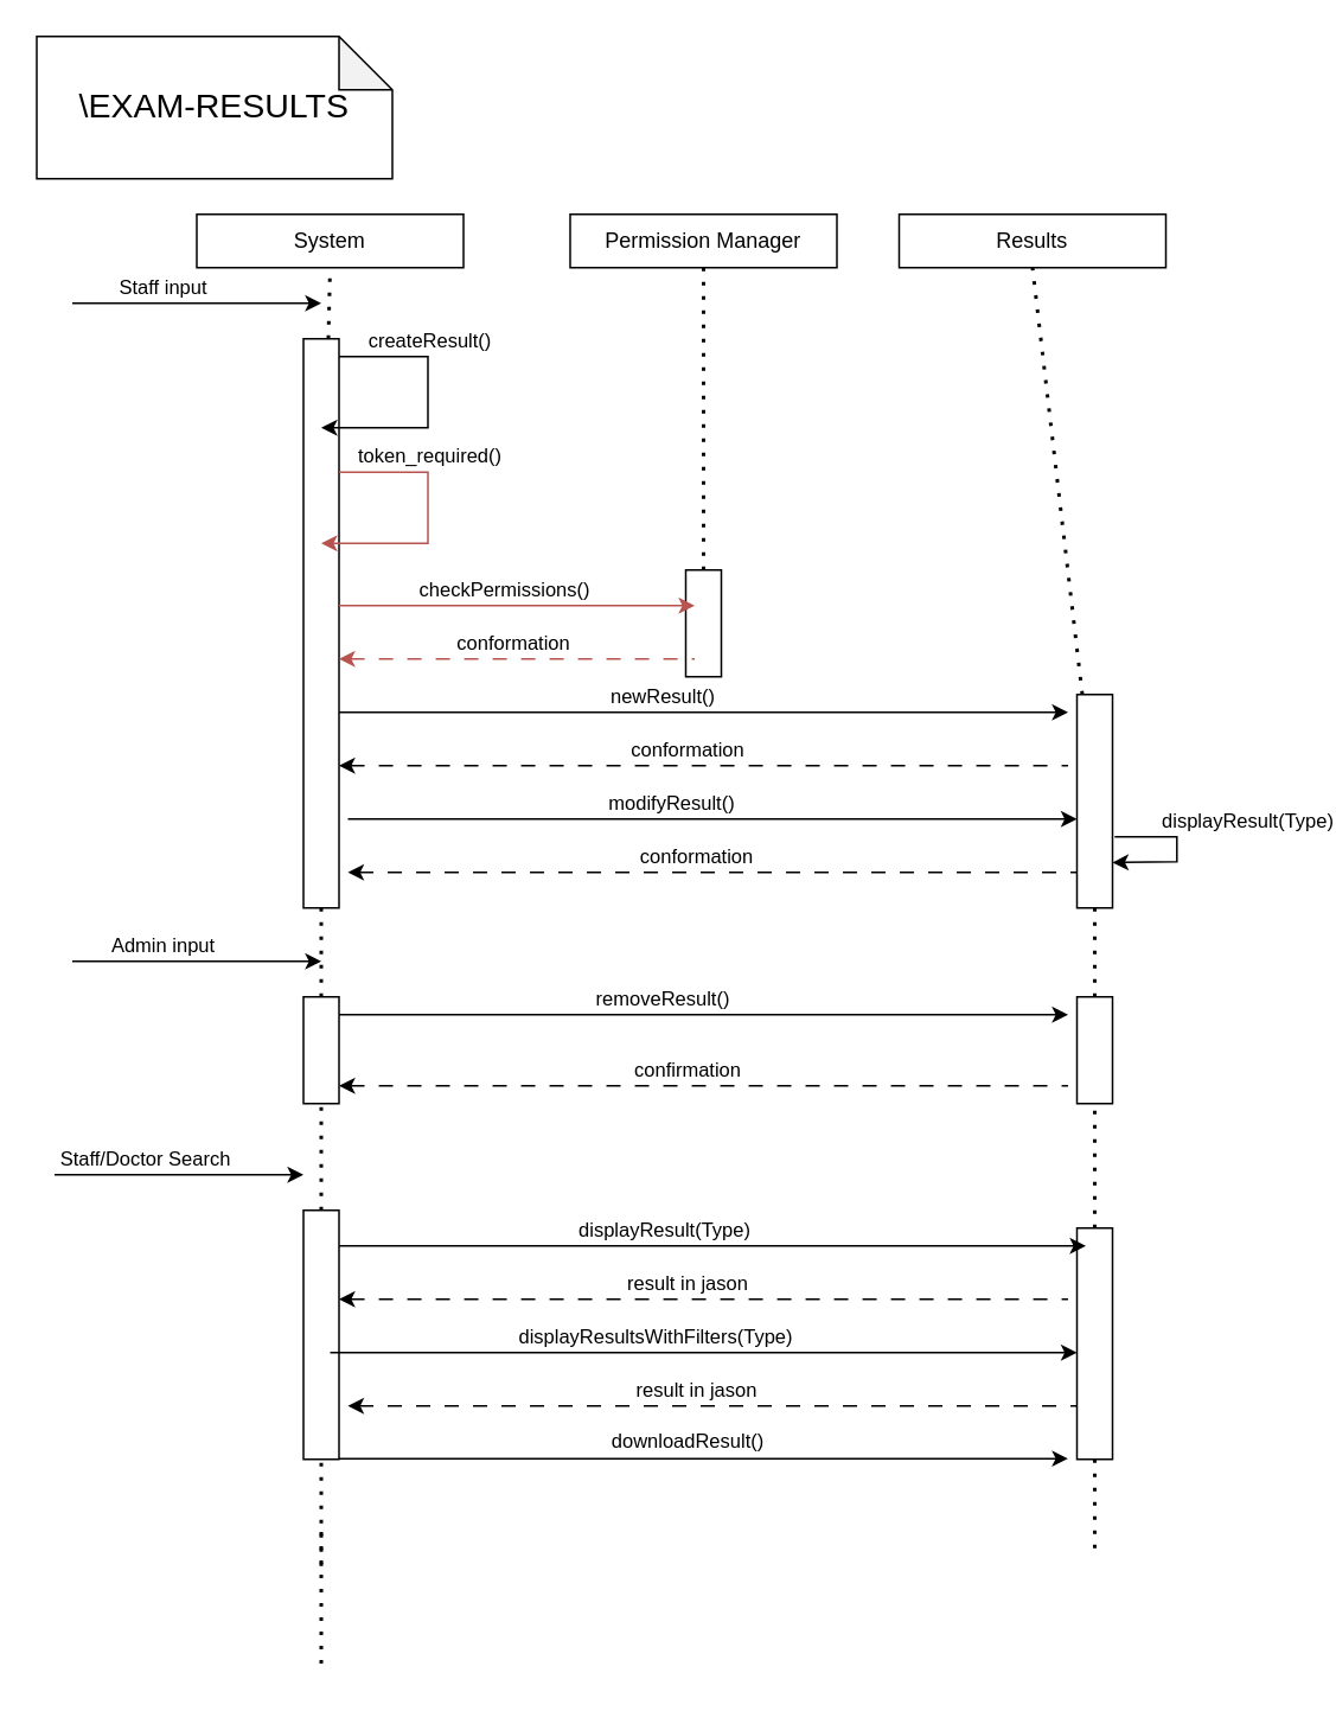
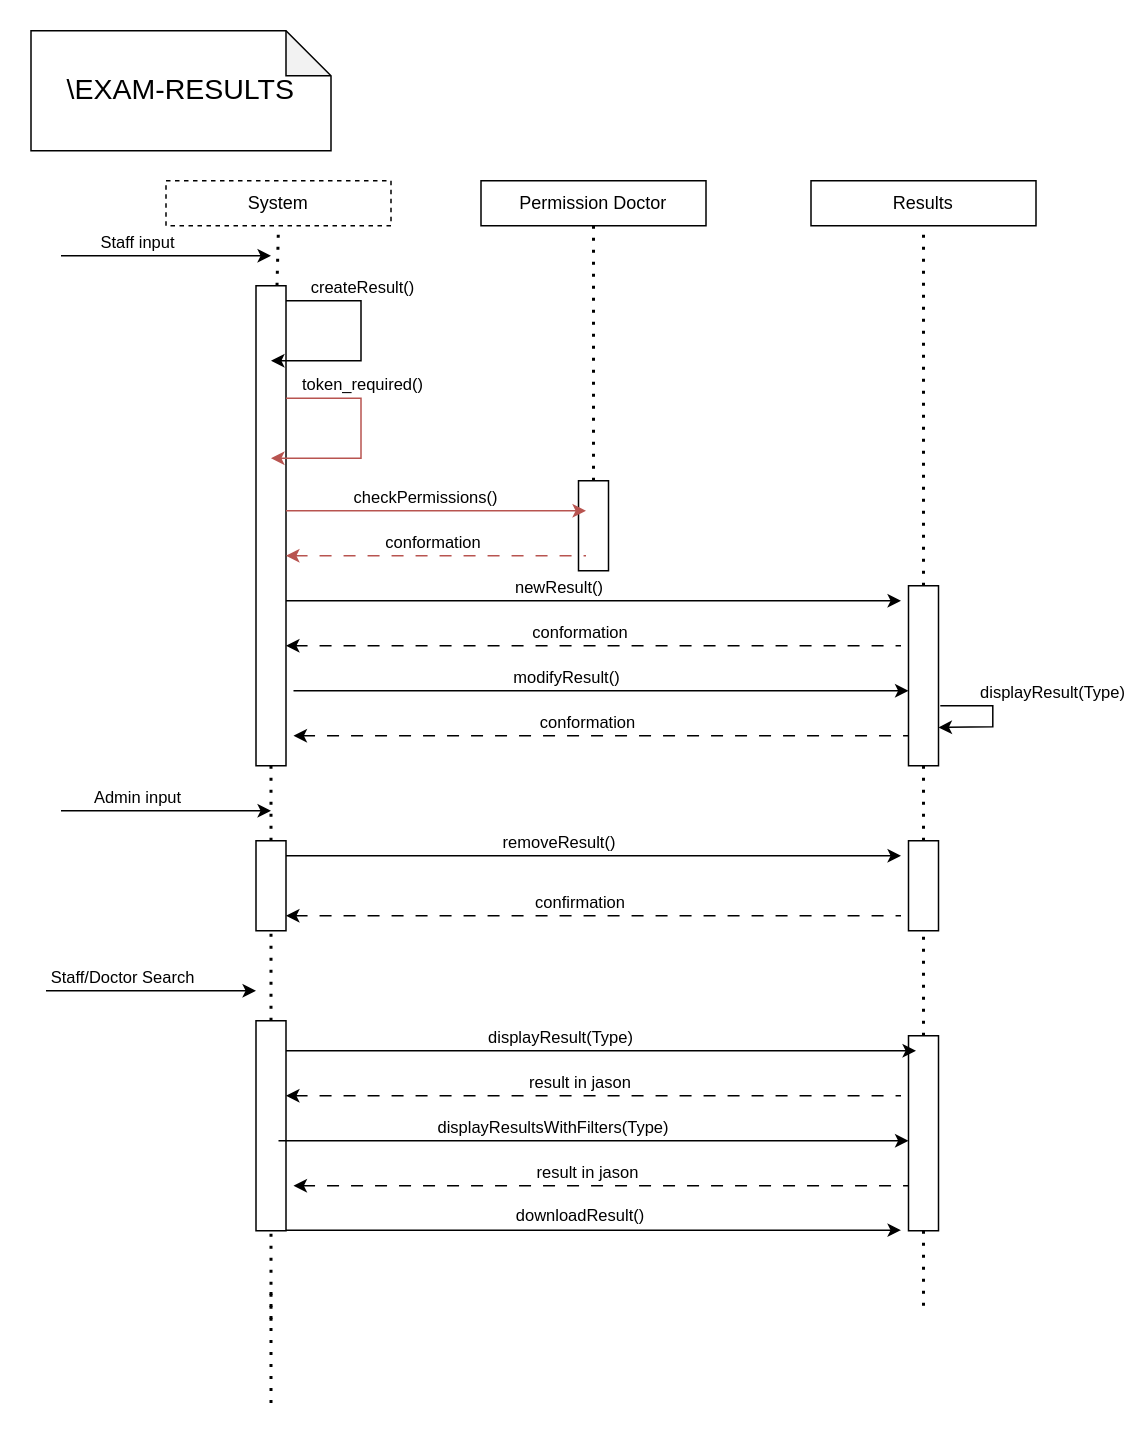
  <mxCell id="0" />
  <mxCell id="1" parent="0" />
  <mxCell id="2" value="" style="rounded=0;whiteSpace=wrap;html=1;" parent="1" vertex="1"><mxGeometry x="385" y="320" width="20" height="60" as="geometry" /></mxCell>
  <mxCell id="3" value="" style="rounded=0;whiteSpace=wrap;html=1;" parent="1" vertex="1"><mxGeometry x="170" y="190" width="20" height="320" as="geometry" /></mxCell>
- <mxCell id="4" value="System" style="rounded=0;whiteSpace=wrap;html=1;" parent="1" vertex="1"><mxGeometry x="110" y="120" width="150" height="30" as="geometry" /></mxCell>
+ <mxCell id="4" value="System" style="rounded=0;whiteSpace=wrap;html=1;dashed=1;" parent="1" vertex="1"><mxGeometry x="110" y="120" width="150" height="30" as="geometry" /></mxCell>
  <mxCell id="5" value="" style="endArrow=none;dashed=1;html=1;dashPattern=1 3;strokeWidth=2;rounded=0;entryX=0.5;entryY=1;entryDx=0;entryDy=0;" parent="1" source="3" target="4" edge="1"><mxGeometry width="50" height="50" relative="1" as="geometry"><mxPoint x="185" y="610" as="sourcePoint" /><mxPoint x="450" y="290" as="targetPoint" /></mxGeometry></mxCell>
  <mxCell id="6" value="&lt;font style=&quot;font-size: 19px;&quot;&gt;\EXAM-RESULTS&lt;/font&gt;" style="shape=note;whiteSpace=wrap;html=1;backgroundOutline=1;darkOpacity=0.05;" parent="1" vertex="1"><mxGeometry x="20" y="20" width="200" height="80" as="geometry" /></mxCell>
  <mxCell id="7" value="" style="endArrow=classic;html=1;rounded=0;" parent="1" edge="1"><mxGeometry width="50" height="50" relative="1" as="geometry"><mxPoint x="40" y="170" as="sourcePoint" /><mxPoint x="180" y="170" as="targetPoint" /></mxGeometry></mxCell>
  <mxCell id="8" value="Staff input" style="edgeLabel;html=1;align=center;verticalAlign=middle;resizable=0;points=[];" parent="7" vertex="1" connectable="0"><mxGeometry x="-0.612" y="-2" relative="1" as="geometry"><mxPoint x="23" y="-12" as="offset" /></mxGeometry></mxCell>
  <mxCell id="9" value="" style="endArrow=classic;html=1;rounded=0;" parent="1" edge="1"><mxGeometry width="50" height="50" relative="1" as="geometry"><mxPoint x="190" y="200" as="sourcePoint" /><mxPoint x="180" y="240" as="targetPoint" /><Array as="points"><mxPoint x="240" y="200" /><mxPoint x="240" y="240" /></Array></mxGeometry></mxCell>
  <mxCell id="10" value="createResult()" style="edgeLabel;html=1;align=center;verticalAlign=middle;resizable=0;points=[];" parent="9" vertex="1" connectable="0"><mxGeometry x="-0.612" y="-2" relative="1" as="geometry"><mxPoint x="21" y="-12" as="offset" /></mxGeometry></mxCell>
  <mxCell id="11" value="" style="endArrow=classic;html=1;rounded=0;" parent="1" edge="1"><mxGeometry width="50" height="50" relative="1" as="geometry"><mxPoint x="190" y="400" as="sourcePoint" /><mxPoint x="600" y="400" as="targetPoint" /></mxGeometry></mxCell>
  <mxCell id="12" value="newResult()" style="edgeLabel;html=1;align=center;verticalAlign=middle;resizable=0;points=[];" parent="11" vertex="1" connectable="0"><mxGeometry x="-0.612" y="-2" relative="1" as="geometry"><mxPoint x="101" y="-12" as="offset" /></mxGeometry></mxCell>
  <mxCell id="13" value="" style="endArrow=none;html=1;rounded=0;dashed=1;dashPattern=8 8;startArrow=classic;startFill=1;endFill=0;" parent="1" edge="1"><mxGeometry width="50" height="50" relative="1" as="geometry"><mxPoint x="190" y="430" as="sourcePoint" /><mxPoint x="600" y="430" as="targetPoint" /></mxGeometry></mxCell>
  <mxCell id="14" value="conformation" style="edgeLabel;html=1;align=center;verticalAlign=middle;resizable=0;points=[];" parent="13" vertex="1" connectable="0"><mxGeometry x="0.297" y="2" relative="1" as="geometry"><mxPoint x="-71" y="-8" as="offset" /></mxGeometry></mxCell>
  <mxCell id="15" value="" style="endArrow=none;dashed=1;html=1;dashPattern=1 3;strokeWidth=2;rounded=0;entryX=0.5;entryY=1;entryDx=0;entryDy=0;" parent="1" source="38" target="3" edge="1"><mxGeometry width="50" height="50" relative="1" as="geometry"><mxPoint x="180" y="860.833" as="sourcePoint" /><mxPoint x="185" y="150" as="targetPoint" /></mxGeometry></mxCell>
- <mxCell id="16" value="Results" style="rounded=0;whiteSpace=wrap;html=1;" parent="1" vertex="1"><mxGeometry x="505" y="120" width="150" height="30" as="geometry" /></mxCell>
+ <mxCell id="16" value="Results" style="rounded=0;whiteSpace=wrap;html=1;" parent="1" vertex="1"><mxGeometry x="540" y="120" width="150" height="30" as="geometry" /></mxCell>
  <mxCell id="17" value="" style="endArrow=none;dashed=1;html=1;dashPattern=1 3;strokeWidth=2;rounded=0;entryX=0.5;entryY=1;entryDx=0;entryDy=0;" parent="1" source="19" target="16" edge="1"><mxGeometry width="50" height="50" relative="1" as="geometry"><mxPoint x="615" y="660" as="sourcePoint" /><mxPoint x="610" y="260" as="targetPoint" /></mxGeometry></mxCell>
  <mxCell id="18" value="" style="endArrow=none;dashed=1;html=1;dashPattern=1 3;strokeWidth=2;rounded=0;entryX=0.5;entryY=1;entryDx=0;entryDy=0;" parent="1" source="51" target="19" edge="1"><mxGeometry width="50" height="50" relative="1" as="geometry"><mxPoint x="620" y="820" as="sourcePoint" /><mxPoint x="615" y="150" as="targetPoint" /></mxGeometry></mxCell>
  <mxCell id="19" value="" style="rounded=0;whiteSpace=wrap;html=1;" parent="1" vertex="1"><mxGeometry x="605" y="390" width="20" height="120" as="geometry" /></mxCell>
  <mxCell id="20" value="" style="endArrow=classic;html=1;rounded=0;fillColor=#f8cecc;strokeColor=#b85450;" parent="1" edge="1"><mxGeometry width="50" height="50" relative="1" as="geometry"><mxPoint x="190" y="265" as="sourcePoint" /><mxPoint x="180" y="305" as="targetPoint" /><Array as="points"><mxPoint x="240" y="265" /><mxPoint x="240" y="305" /></Array></mxGeometry></mxCell>
  <mxCell id="21" value="token_required()" style="edgeLabel;html=1;align=center;verticalAlign=middle;resizable=0;points=[];" parent="20" vertex="1" connectable="0"><mxGeometry x="-0.612" y="-2" relative="1" as="geometry"><mxPoint x="21" y="-12" as="offset" /></mxGeometry></mxCell>
- <mxCell id="22" value="Permission Manager" style="rounded=0;whiteSpace=wrap;html=1;" parent="1" vertex="1"><mxGeometry x="320" y="120" width="150" height="30" as="geometry" /></mxCell>
+ <mxCell id="22" value="Permission Doctor" style="rounded=0;whiteSpace=wrap;html=1;" parent="1" vertex="1"><mxGeometry x="320" y="120" width="150" height="30" as="geometry" /></mxCell>
  <mxCell id="23" value="" style="endArrow=none;dashed=1;html=1;dashPattern=1 3;strokeWidth=2;rounded=0;entryX=0.5;entryY=1;entryDx=0;entryDy=0;" parent="1" source="2" target="22" edge="1"><mxGeometry width="50" height="50" relative="1" as="geometry"><mxPoint x="400" y="610" as="sourcePoint" /><mxPoint x="390" y="260" as="targetPoint" /></mxGeometry></mxCell>
  <mxCell id="24" value="" style="endArrow=classic;html=1;rounded=0;fillColor=#f8cecc;strokeColor=#b85450;" parent="1" edge="1"><mxGeometry width="50" height="50" relative="1" as="geometry"><mxPoint x="190" y="340" as="sourcePoint" /><mxPoint x="390" y="340" as="targetPoint" /></mxGeometry></mxCell>
  <mxCell id="25" value="checkPermissions()" style="edgeLabel;html=1;align=center;verticalAlign=middle;resizable=0;points=[];" parent="24" vertex="1" connectable="0"><mxGeometry x="-0.612" y="-2" relative="1" as="geometry"><mxPoint x="53" y="-12" as="offset" /></mxGeometry></mxCell>
  <mxCell id="26" value="" style="endArrow=none;html=1;rounded=0;dashed=1;dashPattern=8 8;startArrow=classic;startFill=1;endFill=0;fillColor=#f8cecc;strokeColor=#b85450;" parent="1" edge="1"><mxGeometry width="50" height="50" relative="1" as="geometry"><mxPoint x="190" y="370" as="sourcePoint" /><mxPoint x="390" y="370" as="targetPoint" /></mxGeometry></mxCell>
  <mxCell id="27" value="conformation" style="edgeLabel;html=1;align=center;verticalAlign=middle;resizable=0;points=[];" parent="26" vertex="1" connectable="0"><mxGeometry x="0.297" y="2" relative="1" as="geometry"><mxPoint x="-33" y="-8" as="offset" /></mxGeometry></mxCell>
  <mxCell id="28" value="" style="endArrow=none;dashed=1;html=1;dashPattern=1 3;strokeWidth=2;rounded=0;entryX=0.5;entryY=1;entryDx=0;entryDy=0;exitX=0.5;exitY=1;exitDx=0;exitDy=0;" parent="1" source="2" target="2" edge="1"><mxGeometry width="50" height="50" relative="1" as="geometry"><mxPoint x="395" y="480" as="sourcePoint" /><mxPoint x="395" y="150" as="targetPoint" /></mxGeometry></mxCell>
  <mxCell id="29" value="" style="endArrow=classic;html=1;rounded=0;" parent="1" edge="1"><mxGeometry width="50" height="50" relative="1" as="geometry"><mxPoint x="40" y="540" as="sourcePoint" /><mxPoint x="180" y="540" as="targetPoint" /></mxGeometry></mxCell>
  <mxCell id="30" value="Admin input" style="edgeLabel;html=1;align=center;verticalAlign=middle;resizable=0;points=[];" parent="29" vertex="1" connectable="0"><mxGeometry x="-0.612" y="-2" relative="1" as="geometry"><mxPoint x="23" y="-12" as="offset" /></mxGeometry></mxCell>
  <mxCell id="31" value="" style="endArrow=classic;html=1;rounded=0;" parent="1" edge="1"><mxGeometry width="50" height="50" relative="1" as="geometry"><mxPoint x="190" y="570" as="sourcePoint" /><mxPoint x="600" y="570" as="targetPoint" /></mxGeometry></mxCell>
  <mxCell id="32" value="removeResult()" style="edgeLabel;html=1;align=center;verticalAlign=middle;resizable=0;points=[];" parent="31" vertex="1" connectable="0"><mxGeometry x="-0.612" y="-2" relative="1" as="geometry"><mxPoint x="101" y="-12" as="offset" /></mxGeometry></mxCell>
  <mxCell id="33" value="" style="endArrow=none;html=1;rounded=0;dashed=1;dashPattern=8 8;startArrow=classic;startFill=1;endFill=0;" parent="1" edge="1"><mxGeometry width="50" height="50" relative="1" as="geometry"><mxPoint x="190" y="610" as="sourcePoint" /><mxPoint x="600" y="610" as="targetPoint" /></mxGeometry></mxCell>
  <mxCell id="34" value="confirmation" style="edgeLabel;html=1;align=center;verticalAlign=middle;resizable=0;points=[];" parent="33" vertex="1" connectable="0"><mxGeometry x="0.297" y="2" relative="1" as="geometry"><mxPoint x="-71" y="-8" as="offset" /></mxGeometry></mxCell>
  <mxCell id="35" value="" style="endArrow=none;dashed=1;html=1;dashPattern=1 3;strokeWidth=2;rounded=0;entryX=0.5;entryY=1;entryDx=0;entryDy=0;" parent="1" target="36" edge="1"><mxGeometry width="50" height="50" relative="1" as="geometry"><mxPoint x="615" y="870" as="sourcePoint" /><mxPoint x="615" y="450" as="targetPoint" /></mxGeometry></mxCell>
  <mxCell id="36" value="" style="rounded=0;whiteSpace=wrap;html=1;" parent="1" vertex="1"><mxGeometry x="605" y="690" width="20" height="130" as="geometry" /></mxCell>
  <mxCell id="37" value="" style="endArrow=none;dashed=1;html=1;dashPattern=1 3;strokeWidth=2;rounded=0;entryX=0.5;entryY=1;entryDx=0;entryDy=0;" parent="1" source="40" target="38" edge="1"><mxGeometry width="50" height="50" relative="1" as="geometry"><mxPoint x="180" y="860.833" as="sourcePoint" /><mxPoint x="180" y="450" as="targetPoint" /></mxGeometry></mxCell>
  <mxCell id="38" value="" style="rounded=0;whiteSpace=wrap;html=1;" parent="1" vertex="1"><mxGeometry x="170" y="560" width="20" height="60" as="geometry" /></mxCell>
  <mxCell id="39" value="" style="endArrow=none;dashed=1;html=1;dashPattern=1 3;strokeWidth=2;rounded=0;entryX=0.5;entryY=1;entryDx=0;entryDy=0;" parent="1" target="40" edge="1"><mxGeometry width="50" height="50" relative="1" as="geometry"><mxPoint x="180" y="880" as="sourcePoint" /><mxPoint x="180" y="560" as="targetPoint" /></mxGeometry></mxCell>
  <mxCell id="40" value="" style="rounded=0;whiteSpace=wrap;html=1;" parent="1" vertex="1"><mxGeometry x="170" y="680" width="20" height="140" as="geometry" /></mxCell>
  <mxCell id="41" value="" style="endArrow=none;dashed=1;html=1;dashPattern=1 3;strokeWidth=2;rounded=0;entryX=0.5;entryY=1;entryDx=0;entryDy=0;" parent="1" edge="1"><mxGeometry width="50" height="50" relative="1" as="geometry"><mxPoint x="180" y="860.833" as="sourcePoint" /><mxPoint x="180" y="940" as="targetPoint" /></mxGeometry></mxCell>
  <mxCell id="42" value="" style="endArrow=classic;html=1;rounded=0;" parent="1" edge="1"><mxGeometry width="50" height="50" relative="1" as="geometry"><mxPoint x="30" y="660" as="sourcePoint" /><mxPoint x="170" y="660" as="targetPoint" /></mxGeometry></mxCell>
  <mxCell id="43" value="Staff/Doctor Search" style="edgeLabel;html=1;align=center;verticalAlign=middle;resizable=0;points=[];" parent="42" vertex="1" connectable="0"><mxGeometry x="-0.612" y="-2" relative="1" as="geometry"><mxPoint x="23" y="-12" as="offset" /></mxGeometry></mxCell>
  <mxCell id="44" value="" style="endArrow=classic;html=1;rounded=0;" parent="1" edge="1"><mxGeometry width="50" height="50" relative="1" as="geometry"><mxPoint x="185" y="760" as="sourcePoint" /><mxPoint x="605" y="760" as="targetPoint" /></mxGeometry></mxCell>
  <mxCell id="45" value="displayResultsWithFilters(Type)" style="edgeLabel;html=1;align=center;verticalAlign=middle;resizable=0;points=[];" parent="44" vertex="1" connectable="0"><mxGeometry x="-0.612" y="-2" relative="1" as="geometry"><mxPoint x="101" y="-12" as="offset" /></mxGeometry></mxCell>
  <mxCell id="46" value="" style="endArrow=classic;html=1;rounded=0;" edge="1" parent="1"><mxGeometry width="50" height="50" relative="1" as="geometry"><mxPoint x="195" y="460" as="sourcePoint" /><mxPoint x="605" y="460" as="targetPoint" /></mxGeometry></mxCell>
  <mxCell id="47" value="modifyResult()" style="edgeLabel;html=1;align=center;verticalAlign=middle;resizable=0;points=[];" vertex="1" connectable="0" parent="46"><mxGeometry x="-0.612" y="-2" relative="1" as="geometry"><mxPoint x="101" y="-12" as="offset" /></mxGeometry></mxCell>
  <mxCell id="48" value="" style="endArrow=none;html=1;rounded=0;dashed=1;dashPattern=8 8;startArrow=classic;startFill=1;endFill=0;" edge="1" parent="1"><mxGeometry width="50" height="50" relative="1" as="geometry"><mxPoint x="195" y="490" as="sourcePoint" /><mxPoint x="605" y="490" as="targetPoint" /></mxGeometry></mxCell>
  <mxCell id="49" value="conformation" style="edgeLabel;html=1;align=center;verticalAlign=middle;resizable=0;points=[];" vertex="1" connectable="0" parent="48"><mxGeometry x="0.297" y="2" relative="1" as="geometry"><mxPoint x="-71" y="-8" as="offset" /></mxGeometry></mxCell>
  <mxCell id="50" value="" style="endArrow=none;dashed=1;html=1;dashPattern=1 3;strokeWidth=2;rounded=0;entryX=0.5;entryY=1;entryDx=0;entryDy=0;" edge="1" parent="1" source="36" target="51"><mxGeometry width="50" height="50" relative="1" as="geometry"><mxPoint x="615" y="760" as="sourcePoint" /><mxPoint x="615" y="510" as="targetPoint" /></mxGeometry></mxCell>
  <mxCell id="51" value="" style="rounded=0;whiteSpace=wrap;html=1;" parent="1" vertex="1"><mxGeometry x="605" y="560" width="20" height="60" as="geometry" /></mxCell>
  <mxCell id="52" value="" style="endArrow=classic;html=1;rounded=0;" edge="1" parent="1"><mxGeometry width="50" height="50" relative="1" as="geometry"><mxPoint x="190" y="700" as="sourcePoint" /><mxPoint x="610" y="700" as="targetPoint" /></mxGeometry></mxCell>
  <mxCell id="53" value="displayResult(Type)" style="edgeLabel;html=1;align=center;verticalAlign=middle;resizable=0;points=[];" vertex="1" connectable="0" parent="52"><mxGeometry x="-0.612" y="-2" relative="1" as="geometry"><mxPoint x="101" y="-12" as="offset" /></mxGeometry></mxCell>
  <mxCell id="54" style="edgeStyle=orthogonalEdgeStyle;rounded=0;orthogonalLoop=1;jettySize=auto;html=1;" edge="1" parent="1"><mxGeometry relative="1" as="geometry"><mxPoint x="600" y="819.6" as="targetPoint" /><mxPoint x="190" y="819.6" as="sourcePoint" /><Array as="points"><mxPoint x="600" y="819.6" /></Array></mxGeometry></mxCell>
  <mxCell id="55" value="downloadResult()" style="edgeLabel;html=1;align=center;verticalAlign=middle;resizable=0;points=[];" vertex="1" connectable="0" parent="54"><mxGeometry x="0.094" y="1" relative="1" as="geometry"><mxPoint x="-29" y="-9" as="offset" /></mxGeometry></mxCell>
  <mxCell id="56" value="" style="endArrow=none;html=1;rounded=0;dashed=1;dashPattern=8 8;startArrow=classic;startFill=1;endFill=0;" edge="1" parent="1"><mxGeometry width="50" height="50" relative="1" as="geometry"><mxPoint x="190" y="730" as="sourcePoint" /><mxPoint x="600" y="730" as="targetPoint" /></mxGeometry></mxCell>
  <mxCell id="57" value="result in jason" style="edgeLabel;html=1;align=center;verticalAlign=middle;resizable=0;points=[];" vertex="1" connectable="0" parent="56"><mxGeometry x="0.297" y="2" relative="1" as="geometry"><mxPoint x="-71" y="-8" as="offset" /></mxGeometry></mxCell>
  <mxCell id="58" value="" style="endArrow=none;html=1;rounded=0;dashed=1;dashPattern=8 8;startArrow=classic;startFill=1;endFill=0;" edge="1" parent="1"><mxGeometry width="50" height="50" relative="1" as="geometry"><mxPoint x="195" y="790" as="sourcePoint" /><mxPoint x="605" y="790" as="targetPoint" /></mxGeometry></mxCell>
  <mxCell id="59" value="result in jason" style="edgeLabel;html=1;align=center;verticalAlign=middle;resizable=0;points=[];" vertex="1" connectable="0" parent="58"><mxGeometry x="0.297" y="2" relative="1" as="geometry"><mxPoint x="-71" y="-8" as="offset" /></mxGeometry></mxCell>
  <mxCell id="60" value="" style="endArrow=classic;html=1;rounded=0;entryX=0.94;entryY=0.787;entryDx=0;entryDy=0;entryPerimeter=0;" edge="1" parent="1"><mxGeometry width="50" height="50" relative="1" as="geometry"><mxPoint x="626.2" y="470" as="sourcePoint" /><mxPoint x="625" y="484.44" as="targetPoint" /><Array as="points"><mxPoint x="661.2" y="470" /><mxPoint x="661.2" y="484" /></Array></mxGeometry></mxCell>
  <mxCell id="61" value="displayResult(Type)" style="edgeLabel;html=1;align=center;verticalAlign=middle;resizable=0;points=[];" vertex="1" connectable="0" parent="60"><mxGeometry x="-0.612" y="-2" relative="1" as="geometry"><mxPoint x="57" y="-12" as="offset" /></mxGeometry></mxCell>
